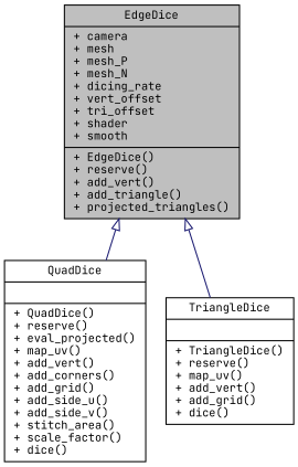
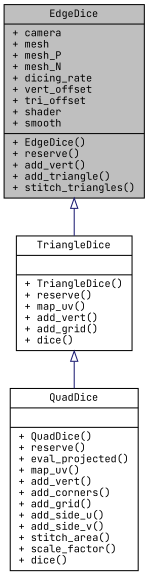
  digraph {
    fontname="JetBrains Mono"
    node [color=black fillcolor=white fontname="JetBrains Mono" fontsize=10 shape=record style=filled]
    edge [arrowtail=empty color=midnightblue dir=back fontname="JetBrains Mono" fontsize=10 labelfontname=Helvetica labelfontsize=10 style=solid]
-   n1 [fillcolor=grey75 fontcolor=black height=0.2 label="{EdgeDice\n|+ camera\l+ mesh\l+ mesh_P\l+ mesh_N\l+ dicing_rate\l+ vert_offset\l+ tri_offset\l+ shader\l+ smooth\l|+ EdgeDice()\l+ reserve()\l+ add_vert()\l+ add_triangle()\l+ projected_triangles()\l}" width=0.4]
+   n1 [fillcolor=grey75 fontcolor=black height=0.2 label="{EdgeDice\n|+ camera\l+ mesh\l+ mesh_P\l+ mesh_N\l+ dicing_rate\l+ vert_offset\l+ tri_offset\l+ shader\l+ smooth\l|+ EdgeDice()\l+ reserve()\l+ add_vert()\l+ add_triangle()\l+ stitch_triangles()\l}" width=0.4]
    n2 [height=0.2 label="{QuadDice\n||+ QuadDice()\l+ reserve()\l+ eval_projected()\l+ map_uv()\l+ add_vert()\l+ add_corners()\l+ add_grid()\l+ add_side_u()\l+ add_side_v()\l+ stitch_area()\l+ scale_factor()\l+ dice()\l}" width=0.4]
    n3 [height=0.2 label="{TriangleDice\n||+ TriangleDice()\l+ reserve()\l+ map_uv()\l+ add_vert()\l+ add_grid()\l+ dice()\l}" width=0.4]
-   n1 -> n2
+   n3 -> n2
    n1 -> n3
  }
